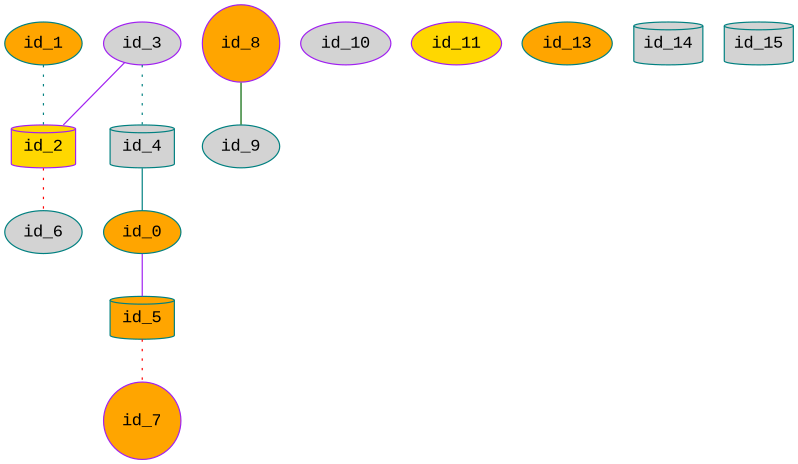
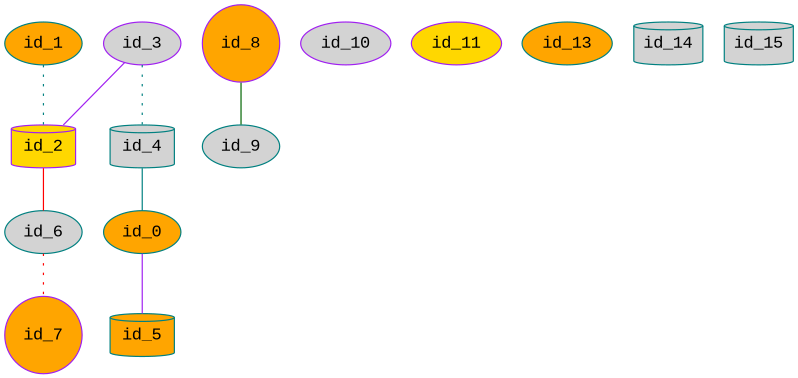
  graph {
    fontname="Liberation Mono"
    node [color=teal fillcolor=lightgrey fontname="Liberation Mono" shape=ellipse style=filled]
    edge [color=teal fontname="Liberation Mono" style=solid]
    id_5 [fillcolor=orange shape=cylinder]
    id_0 [fillcolor=orange]
    id_7 [color=purple fillcolor=orange shape=circle]
    id_8 [color=purple fillcolor=orange shape=circle]
    id_9
    id_2 [color=purple fillcolor=gold shape=cylinder]
    id_1 [fillcolor=orange]
    id_4 [shape=cylinder]
    id_6
    id_3 [color=purple]
    id_10 [color=purple]
    id_11 [color=purple fillcolor=gold]
    id_13 [fillcolor=orange]
    id_14 [shape=cylinder]
    id_15 [shape=cylinder]
-   id_5 -- id_7 [color=red style=dotted]
+   id_6 -- id_7 [color=red style=dotted]
    id_0 -- id_5 [color=purple]
    id_8 -- id_9 [color=darkgreen]
-   id_2 -- id_6 [color=red style=dotted]
+   id_2 -- id_6 [color=red]
    id_1 -- id_2 [style=dotted]
    id_4 -- id_0
    id_3 -- id_2 [color=purple]
    id_3 -- id_4 [style=dotted]
  }
